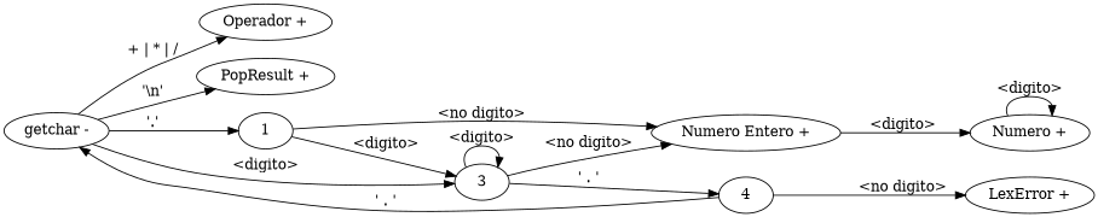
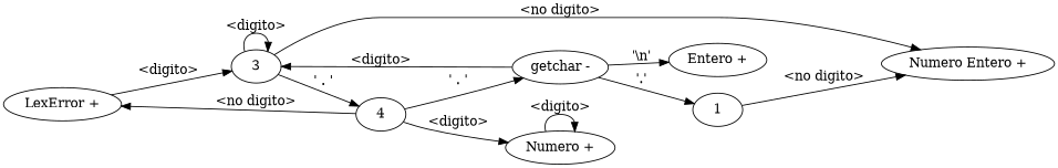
  digraph {
    rankdir=LR
-   n1 [label="Operador +"]
    n2 [label="LexError +"]
    n3 [label="Numero +"]
    n4 [label="Numero Entero +"]
-   n5 [label="PopResult +"]
+   n5 [label="Entero +"]
    n6 [label="getchar -"]
    1
    3
    4
    n3 -> n3 [label="<digito>"]
-   n6 -> n1 [label="+ | * | /"]
    n6 -> n5 [label="'\\n'"]
    n6 -> 1 [label="'.'"]
    n6 -> 3 [label="<digito>"]
    1 -> n4 [label="<no digito>"]
-   1 -> 3 [label="<digito>"]
+   n2 -> 3 [label="<digito>"]
    3 -> n4 [label="<no digito>"]
    3 -> 3 [label="<digito>"]
    3 -> 4 [label="' . '"]
    4 -> n2 [label="<no digito>"]
-   n4 -> n3 [label="<digito>"]
+   4 -> n3 [label="<digito>"]
    4 -> n6 [label="' . '"]
  }
